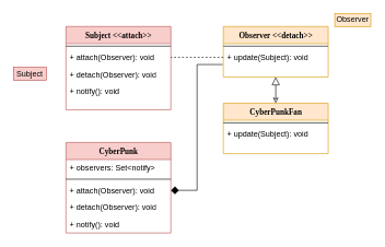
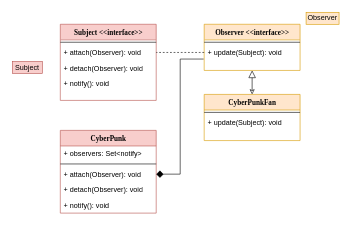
  <mxCell id="0" />
  <mxCell id="1" parent="0" />
- <mxCell id="2" value="Subject &amp;lt;&amp;lt;attach&amp;gt;&amp;gt;" style="swimlane;html=1;fontStyle=1;align=center;verticalAlign=top;childLayout=stackLayout;horizontal=1;startSize=26;horizontalStack=0;resizeParent=1;resizeLast=0;collapsible=1;marginBottom=0;swimlaneFillColor=#ffffff;rounded=0;shadow=0;comic=0;labelBackgroundColor=none;strokeWidth=1;fillColor=#f8cecc;fontFamily=Verdana;fontSize=12;strokeColor=#b85450;" parent="1" vertex="1"><mxGeometry x="100" y="40" width="160" height="127" as="geometry" /></mxCell>
+ <mxCell id="2" value="Subject &amp;lt;&amp;lt;interface&amp;gt;&amp;gt;" style="swimlane;html=1;fontStyle=1;align=center;verticalAlign=top;childLayout=stackLayout;horizontal=1;startSize=26;horizontalStack=0;resizeParent=1;resizeLast=0;collapsible=1;marginBottom=0;swimlaneFillColor=#ffffff;rounded=0;shadow=0;comic=0;labelBackgroundColor=none;strokeWidth=1;fillColor=#f8cecc;fontFamily=Verdana;fontSize=12;strokeColor=#b85450;" parent="1" vertex="1"><mxGeometry x="100" y="40" width="160" height="127" as="geometry" /></mxCell>
  <mxCell id="3" value="" style="line;html=1;strokeWidth=1;fillColor=none;align=left;verticalAlign=middle;spacingTop=-1;spacingLeft=3;spacingRight=3;rotatable=0;labelPosition=right;points=[];portConstraint=eastwest;" parent="2" vertex="1"><mxGeometry y="26" width="160" height="8" as="geometry" /></mxCell>
  <mxCell id="4" value="+ attach(Observer): void" style="text;html=1;strokeColor=none;fillColor=none;align=left;verticalAlign=top;spacingLeft=4;spacingRight=4;whiteSpace=wrap;overflow=hidden;rotatable=0;points=[[0,0.5],[1,0.5]];portConstraint=eastwest;" parent="2" vertex="1"><mxGeometry y="34" width="160" height="26" as="geometry" /></mxCell>
  <mxCell id="5" value="+ detach(Observer): void" style="text;html=1;strokeColor=none;fillColor=none;align=left;verticalAlign=top;spacingLeft=4;spacingRight=4;whiteSpace=wrap;overflow=hidden;rotatable=0;points=[[0,0.5],[1,0.5]];portConstraint=eastwest;" vertex="1" parent="2"><mxGeometry y="60" width="160" height="26" as="geometry" /></mxCell>
  <mxCell id="6" value="+ notify(): void" style="text;html=1;strokeColor=none;fillColor=none;align=left;verticalAlign=top;spacingLeft=4;spacingRight=4;whiteSpace=wrap;overflow=hidden;rotatable=0;points=[[0,0.5],[1,0.5]];portConstraint=eastwest;" vertex="1" parent="2"><mxGeometry y="86" width="160" height="26" as="geometry" /></mxCell>
  <mxCell id="7" value="CyberPunk" style="swimlane;html=1;fontStyle=1;align=center;verticalAlign=top;childLayout=stackLayout;horizontal=1;startSize=26;horizontalStack=0;resizeParent=1;resizeLast=0;collapsible=1;marginBottom=0;swimlaneFillColor=#ffffff;rounded=0;shadow=0;comic=0;labelBackgroundColor=none;strokeWidth=1;fillColor=#f8cecc;fontFamily=Verdana;fontSize=12;strokeColor=#b85450;" vertex="1" parent="1"><mxGeometry x="100" y="217" width="160" height="138" as="geometry" /></mxCell>
  <mxCell id="8" value="+ observers: Set&amp;lt;notify&amp;gt;" style="text;html=1;strokeColor=none;fillColor=none;align=left;verticalAlign=top;spacingLeft=4;spacingRight=4;whiteSpace=wrap;overflow=hidden;rotatable=0;points=[[0,0.5],[1,0.5]];portConstraint=eastwest;" vertex="1" parent="7"><mxGeometry y="26" width="160" height="26" as="geometry" /></mxCell>
  <mxCell id="9" value="" style="line;html=1;strokeWidth=1;fillColor=none;align=left;verticalAlign=middle;spacingTop=-1;spacingLeft=3;spacingRight=3;rotatable=0;labelPosition=right;points=[];portConstraint=eastwest;" vertex="1" parent="7"><mxGeometry y="52" width="160" height="8" as="geometry" /></mxCell>
  <mxCell id="10" value="+ attach(Observer): void" style="text;html=1;strokeColor=none;fillColor=none;align=left;verticalAlign=top;spacingLeft=4;spacingRight=4;whiteSpace=wrap;overflow=hidden;rotatable=0;points=[[0,0.5],[1,0.5]];portConstraint=eastwest;" vertex="1" parent="7"><mxGeometry y="60" width="160" height="26" as="geometry" /></mxCell>
  <mxCell id="11" value="+ detach(Observer): void" style="text;html=1;strokeColor=none;fillColor=none;align=left;verticalAlign=top;spacingLeft=4;spacingRight=4;whiteSpace=wrap;overflow=hidden;rotatable=0;points=[[0,0.5],[1,0.5]];portConstraint=eastwest;" vertex="1" parent="7"><mxGeometry y="86" width="160" height="26" as="geometry" /></mxCell>
  <mxCell id="12" value="+ notify(): void" style="text;html=1;strokeColor=none;fillColor=none;align=left;verticalAlign=top;spacingLeft=4;spacingRight=4;whiteSpace=wrap;overflow=hidden;rotatable=0;points=[[0,0.5],[1,0.5]];portConstraint=eastwest;" vertex="1" parent="7"><mxGeometry y="112" width="160" height="26" as="geometry" /></mxCell>
  <mxCell id="13" style="edgeStyle=orthogonalEdgeStyle;rounded=0;orthogonalLoop=1;jettySize=auto;html=1;exitX=0.5;exitY=1;exitDx=0;exitDy=0;entryX=0.5;entryY=0;entryDx=0;entryDy=0;startArrow=block;startFill=0;startSize=10;endArrow=classic;endFill=0;" edge="1" parent="1" source="14" target="19"><mxGeometry relative="1" as="geometry" /></mxCell>
- <mxCell id="14" value="Observer &amp;lt;&amp;lt;detach&amp;gt;&amp;gt;" style="swimlane;html=1;fontStyle=1;align=center;verticalAlign=top;childLayout=stackLayout;horizontal=1;startSize=26;horizontalStack=0;resizeParent=1;resizeLast=0;collapsible=1;marginBottom=0;swimlaneFillColor=#ffffff;rounded=0;shadow=0;comic=0;labelBackgroundColor=none;strokeWidth=1;fillColor=#ffe6cc;fontFamily=Verdana;fontSize=12;strokeColor=#d79b00;" vertex="1" parent="1"><mxGeometry x="340" y="40" width="160" height="77" as="geometry" /></mxCell>
+ <mxCell id="14" value="Observer &amp;lt;&amp;lt;interface&amp;gt;&amp;gt;" style="swimlane;html=1;fontStyle=1;align=center;verticalAlign=top;childLayout=stackLayout;horizontal=1;startSize=26;horizontalStack=0;resizeParent=1;resizeLast=0;collapsible=1;marginBottom=0;swimlaneFillColor=#ffffff;rounded=0;shadow=0;comic=0;labelBackgroundColor=none;strokeWidth=1;fillColor=#ffe6cc;fontFamily=Verdana;fontSize=12;strokeColor=#d79b00;" vertex="1" parent="1"><mxGeometry x="340" y="40" width="160" height="77" as="geometry" /></mxCell>
  <mxCell id="15" value="" style="line;html=1;strokeWidth=1;fillColor=none;align=left;verticalAlign=middle;spacingTop=-1;spacingLeft=3;spacingRight=3;rotatable=0;labelPosition=right;points=[];portConstraint=eastwest;" vertex="1" parent="14"><mxGeometry y="26" width="160" height="8" as="geometry" /></mxCell>
  <mxCell id="16" value="+ update(Subject): void" style="text;html=1;strokeColor=none;fillColor=none;align=left;verticalAlign=top;spacingLeft=4;spacingRight=4;whiteSpace=wrap;overflow=hidden;rotatable=0;points=[[0,0.5],[1,0.5]];portConstraint=eastwest;" vertex="1" parent="14"><mxGeometry y="34" width="160" height="26" as="geometry" /></mxCell>
  <mxCell id="17" value="Subject" style="text;html=1;strokeColor=#b85450;fillColor=#f8cecc;align=center;verticalAlign=middle;whiteSpace=wrap;rounded=0;" vertex="1" parent="1"><mxGeometry x="20" y="102" width="50" height="20" as="geometry" /></mxCell>
  <mxCell id="18" style="edgeStyle=orthogonalEdgeStyle;rounded=0;orthogonalLoop=1;jettySize=auto;html=1;exitX=0;exitY=0.5;exitDx=0;exitDy=0;startArrow=none;startFill=0;startSize=10;endArrow=none;endFill=0;dashed=1;" edge="1" parent="1" source="16" target="4"><mxGeometry relative="1" as="geometry" /></mxCell>
  <mxCell id="19" value="CyberPunkFan" style="swimlane;html=1;fontStyle=1;align=center;verticalAlign=top;childLayout=stackLayout;horizontal=1;startSize=26;horizontalStack=0;resizeParent=1;resizeLast=0;collapsible=1;marginBottom=0;swimlaneFillColor=#ffffff;rounded=0;shadow=0;comic=0;labelBackgroundColor=none;strokeWidth=1;fillColor=#ffe6cc;fontFamily=Verdana;fontSize=12;strokeColor=#d79b00;" vertex="1" parent="1"><mxGeometry x="340" y="157" width="160" height="77" as="geometry" /></mxCell>
  <mxCell id="20" value="" style="line;html=1;strokeWidth=1;fillColor=none;align=left;verticalAlign=middle;spacingTop=-1;spacingLeft=3;spacingRight=3;rotatable=0;labelPosition=right;points=[];portConstraint=eastwest;" vertex="1" parent="19"><mxGeometry y="26" width="160" height="8" as="geometry" /></mxCell>
  <mxCell id="21" value="+ update(Subject): void" style="text;html=1;strokeColor=none;fillColor=none;align=left;verticalAlign=top;spacingLeft=4;spacingRight=4;whiteSpace=wrap;overflow=hidden;rotatable=0;points=[[0,0.5],[1,0.5]];portConstraint=eastwest;" vertex="1" parent="19"><mxGeometry y="34" width="160" height="26" as="geometry" /></mxCell>
  <mxCell id="22" value="Observer" style="text;html=1;strokeColor=#d79b00;fillColor=#ffe6cc;align=center;verticalAlign=middle;whiteSpace=wrap;rounded=0;" vertex="1" parent="1"><mxGeometry x="510" y="20" width="55" height="20" as="geometry" /></mxCell>
  <mxCell id="23" style="edgeStyle=orthogonalEdgeStyle;rounded=0;orthogonalLoop=1;jettySize=auto;html=1;exitX=1;exitY=0.5;exitDx=0;exitDy=0;entryX=-0.006;entryY=0.923;entryDx=0;entryDy=0;entryPerimeter=0;startArrow=diamond;startFill=1;startSize=10;endArrow=none;endFill=0;" edge="1" parent="1" source="10" target="16"><mxGeometry relative="1" as="geometry" /></mxCell>
